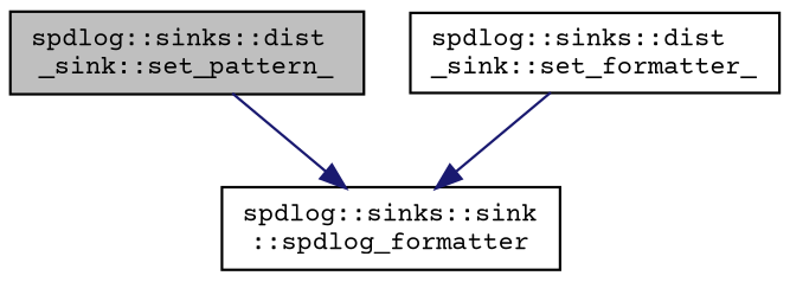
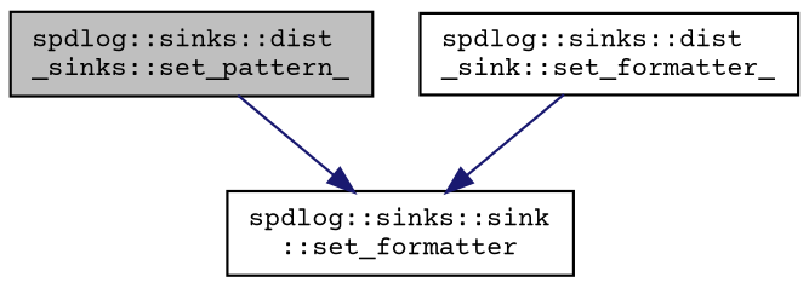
  digraph {
    fontname="Courier Prime"
    rankdir=TB
    node [color=black fillcolor=white fontname="Courier Prime" fontsize=10 shape=record style=filled]
    edge [color=midnightblue fontname="Courier Prime" fontsize=10 labelfontname=Helvetica labelfontsize=10 style=solid]
-   n1 [fillcolor=grey75 fontcolor=black height=0.2 label="spdlog::sinks::dist\l_sink::set_pattern_" width=0.4]
-   n2 [height=0.2 label="spdlog::sinks::sink\l::spdlog_formatter" width=0.4]
+   n1 [fillcolor=grey75 fontcolor=black height=0.2 label="spdlog::sinks::dist\l_sinks::set_pattern_" width=0.4]
+   n2 [height=0.2 label="spdlog::sinks::sink\l::set_formatter" width=0.4]
    n3 [height=0.2 label="spdlog::sinks::dist\l_sink::set_formatter_" width=0.4]
    n1 -> n2
    n3 -> n2
  }
